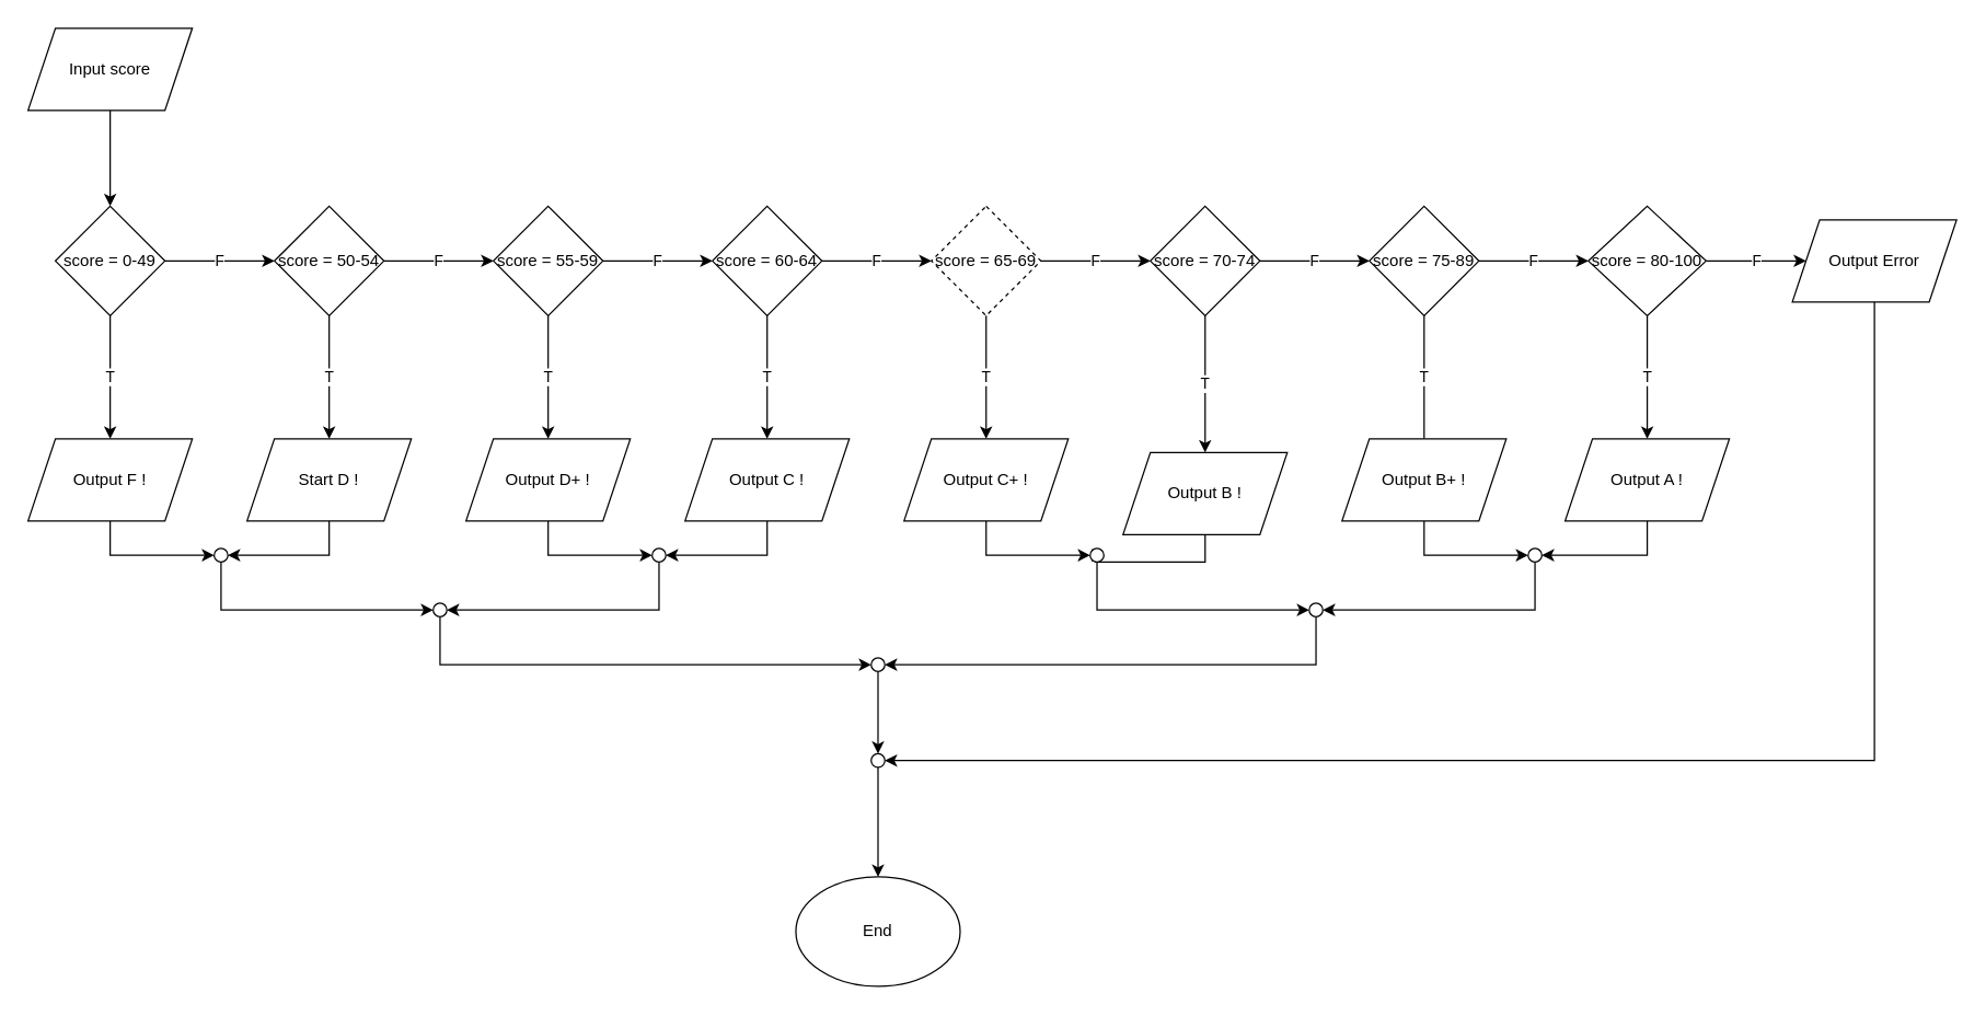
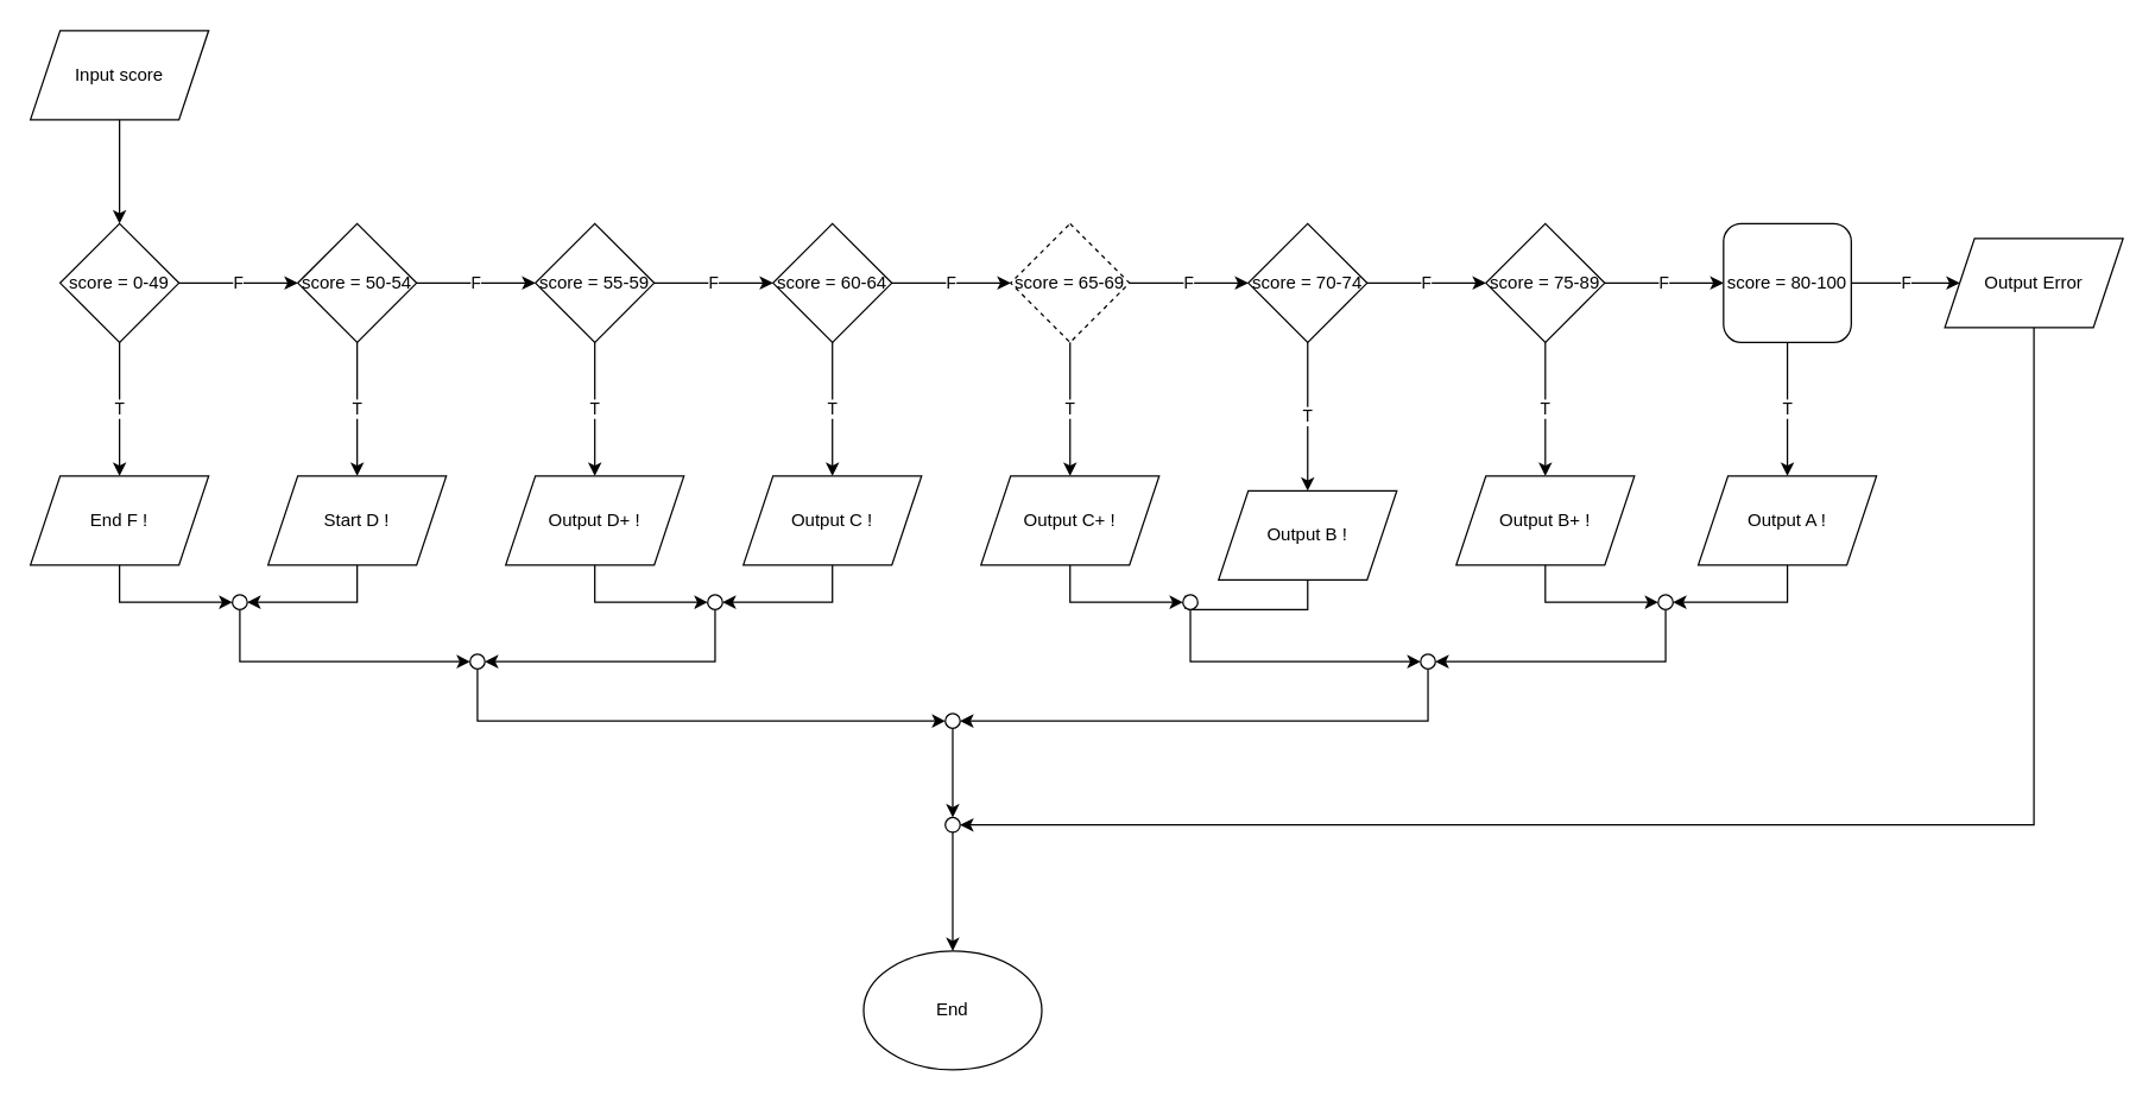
  <mxCell id="0" />
  <mxCell id="1" parent="0" />
  <mxCell id="2" value="" style="edgeStyle=orthogonalEdgeStyle;rounded=0;orthogonalLoop=1;jettySize=auto;html=1;" edge="1" parent="1" source="3" target="6"><mxGeometry relative="1" as="geometry" /></mxCell>
  <mxCell id="3" value="Input score" style="shape=parallelogram;perimeter=parallelogramPerimeter;whiteSpace=wrap;html=1;fixedSize=1;" vertex="1" parent="1"><mxGeometry x="20" y="20" width="120" height="60" as="geometry" /></mxCell>
  <mxCell id="4" value="F" style="edgeStyle=orthogonalEdgeStyle;rounded=0;orthogonalLoop=1;jettySize=auto;html=1;" edge="1" parent="1" source="6" target="9"><mxGeometry relative="1" as="geometry" /></mxCell>
  <mxCell id="5" value="T" style="edgeStyle=orthogonalEdgeStyle;rounded=0;orthogonalLoop=1;jettySize=auto;html=1;" edge="1" parent="1" source="6" target="31"><mxGeometry relative="1" as="geometry" /></mxCell>
  <mxCell id="6" value="score = 0-49" style="rhombus;whiteSpace=wrap;html=1;" vertex="1" parent="1"><mxGeometry x="40" y="150" width="80" height="80" as="geometry" /></mxCell>
  <mxCell id="7" value="F" style="edgeStyle=orthogonalEdgeStyle;rounded=0;orthogonalLoop=1;jettySize=auto;html=1;" edge="1" parent="1" source="9" target="12"><mxGeometry relative="1" as="geometry" /></mxCell>
  <mxCell id="8" value="T" style="edgeStyle=orthogonalEdgeStyle;rounded=0;orthogonalLoop=1;jettySize=auto;html=1;" edge="1" parent="1" source="9" target="33"><mxGeometry relative="1" as="geometry" /></mxCell>
  <mxCell id="9" value="score = 50-54" style="rhombus;whiteSpace=wrap;html=1;" vertex="1" parent="1"><mxGeometry x="200" y="150" width="80" height="80" as="geometry" /></mxCell>
  <mxCell id="10" value="F" style="edgeStyle=orthogonalEdgeStyle;rounded=0;orthogonalLoop=1;jettySize=auto;html=1;" edge="1" parent="1" source="12" target="15"><mxGeometry relative="1" as="geometry" /></mxCell>
  <mxCell id="11" value="T" style="edgeStyle=orthogonalEdgeStyle;rounded=0;orthogonalLoop=1;jettySize=auto;html=1;" edge="1" parent="1" source="12" target="35"><mxGeometry relative="1" as="geometry" /></mxCell>
  <mxCell id="12" value="score = 55-59" style="rhombus;whiteSpace=wrap;html=1;" vertex="1" parent="1"><mxGeometry x="360" y="150" width="80" height="80" as="geometry" /></mxCell>
  <mxCell id="13" value="F" style="edgeStyle=orthogonalEdgeStyle;rounded=0;orthogonalLoop=1;jettySize=auto;html=1;" edge="1" parent="1" source="15" target="18"><mxGeometry relative="1" as="geometry" /></mxCell>
  <mxCell id="14" value="T" style="edgeStyle=orthogonalEdgeStyle;rounded=0;orthogonalLoop=1;jettySize=auto;html=1;" edge="1" parent="1" source="15" target="37"><mxGeometry relative="1" as="geometry" /></mxCell>
  <mxCell id="15" value="score = 60-64" style="rhombus;whiteSpace=wrap;html=1;" vertex="1" parent="1"><mxGeometry x="520" y="150" width="80" height="80" as="geometry" /></mxCell>
  <mxCell id="16" value="F" style="edgeStyle=orthogonalEdgeStyle;rounded=0;orthogonalLoop=1;jettySize=auto;html=1;" edge="1" parent="1" source="18" target="21"><mxGeometry relative="1" as="geometry" /></mxCell>
  <mxCell id="17" value="T" style="edgeStyle=orthogonalEdgeStyle;rounded=0;orthogonalLoop=1;jettySize=auto;html=1;" edge="1" parent="1" source="18" target="39"><mxGeometry relative="1" as="geometry" /></mxCell>
  <mxCell id="18" value="score = 65-69" style="rhombus;whiteSpace=wrap;html=1;dashed=1;" vertex="1" parent="1"><mxGeometry x="680" y="150" width="80" height="80" as="geometry" /></mxCell>
  <mxCell id="19" value="F" style="edgeStyle=orthogonalEdgeStyle;rounded=0;orthogonalLoop=1;jettySize=auto;html=1;" edge="1" parent="1" source="21" target="24"><mxGeometry relative="1" as="geometry" /></mxCell>
  <mxCell id="20" value="T" style="edgeStyle=orthogonalEdgeStyle;rounded=0;orthogonalLoop=1;jettySize=auto;html=1;" edge="1" parent="1" source="21" target="41"><mxGeometry relative="1" as="geometry" /></mxCell>
  <mxCell id="21" value="score = 70-74" style="rhombus;whiteSpace=wrap;html=1;" vertex="1" parent="1"><mxGeometry x="840" y="150" width="80" height="80" as="geometry" /></mxCell>
  <mxCell id="22" value="F" style="edgeStyle=orthogonalEdgeStyle;rounded=0;orthogonalLoop=1;jettySize=auto;html=1;" edge="1" parent="1" source="24" target="27"><mxGeometry relative="1" as="geometry" /></mxCell>
- <mxCell id="23" value="T" style="edgeStyle=orthogonalEdgeStyle;rounded=0;orthogonalLoop=1;jettySize=auto;html=1;endArrow=none;" edge="1" parent="1" source="24" target="43"><mxGeometry relative="1" as="geometry" /></mxCell>
+ <mxCell id="23" value="T" style="edgeStyle=orthogonalEdgeStyle;rounded=0;orthogonalLoop=1;jettySize=auto;html=1;" edge="1" parent="1" source="24" target="43"><mxGeometry relative="1" as="geometry" /></mxCell>
  <mxCell id="24" value="score = 75-89" style="rhombus;whiteSpace=wrap;html=1;" vertex="1" parent="1"><mxGeometry x="1000" y="150" width="80" height="80" as="geometry" /></mxCell>
  <mxCell id="25" value="F" style="edgeStyle=orthogonalEdgeStyle;rounded=0;orthogonalLoop=1;jettySize=auto;html=1;" edge="1" parent="1" source="27" target="29"><mxGeometry relative="1" as="geometry" /></mxCell>
  <mxCell id="26" value="T" style="edgeStyle=orthogonalEdgeStyle;rounded=0;orthogonalLoop=1;jettySize=auto;html=1;" edge="1" parent="1" source="27" target="45"><mxGeometry relative="1" as="geometry" /></mxCell>
- <mxCell id="27" value="score = 80-100" style="rhombus;whiteSpace=wrap;html=1;" vertex="1" parent="1"><mxGeometry x="1160" y="150" width="86" height="80" as="geometry" /></mxCell>
+ <mxCell id="27" value="score = 80-100" style="whiteSpace=wrap;html=1;rounded=1;" vertex="1" parent="1"><mxGeometry x="1160" y="150" width="86" height="80" as="geometry" /></mxCell>
  <mxCell id="28" style="edgeStyle=orthogonalEdgeStyle;rounded=0;orthogonalLoop=1;jettySize=auto;html=1;exitX=0.5;exitY=1;exitDx=0;exitDy=0;entryX=1;entryY=0.5;entryDx=0;entryDy=0;" edge="1" parent="1" source="29" target="61"><mxGeometry relative="1" as="geometry" /></mxCell>
  <mxCell id="29" value="Output Error" style="shape=parallelogram;perimeter=parallelogramPerimeter;whiteSpace=wrap;html=1;fixedSize=1;" vertex="1" parent="1"><mxGeometry x="1309" y="160" width="120" height="60" as="geometry" /></mxCell>
  <mxCell id="30" style="edgeStyle=orthogonalEdgeStyle;rounded=0;orthogonalLoop=1;jettySize=auto;html=1;exitX=0.5;exitY=1;exitDx=0;exitDy=0;entryX=0;entryY=0.5;entryDx=0;entryDy=0;" edge="1" parent="1" source="31" target="47"><mxGeometry relative="1" as="geometry" /></mxCell>
- <mxCell id="31" value="Output F !" style="shape=parallelogram;perimeter=parallelogramPerimeter;whiteSpace=wrap;html=1;fixedSize=1;" vertex="1" parent="1"><mxGeometry x="20" y="320" width="120" height="60" as="geometry" /></mxCell>
+ <mxCell id="31" value="End F !" style="shape=parallelogram;perimeter=parallelogramPerimeter;whiteSpace=wrap;html=1;fixedSize=1;" vertex="1" parent="1"><mxGeometry x="20" y="320" width="120" height="60" as="geometry" /></mxCell>
  <mxCell id="32" style="edgeStyle=orthogonalEdgeStyle;rounded=0;orthogonalLoop=1;jettySize=auto;html=1;exitX=0.5;exitY=1;exitDx=0;exitDy=0;entryX=1;entryY=0.5;entryDx=0;entryDy=0;" edge="1" parent="1" source="33" target="47"><mxGeometry relative="1" as="geometry" /></mxCell>
  <mxCell id="33" value="Start D !" style="shape=parallelogram;perimeter=parallelogramPerimeter;whiteSpace=wrap;html=1;fixedSize=1;" vertex="1" parent="1"><mxGeometry x="180" y="320" width="120" height="60" as="geometry" /></mxCell>
  <mxCell id="34" style="edgeStyle=orthogonalEdgeStyle;rounded=0;orthogonalLoop=1;jettySize=auto;html=1;exitX=0.5;exitY=1;exitDx=0;exitDy=0;entryX=0;entryY=0.5;entryDx=0;entryDy=0;" edge="1" parent="1" source="35" target="49"><mxGeometry relative="1" as="geometry" /></mxCell>
  <mxCell id="35" value="Output D+ !" style="shape=parallelogram;perimeter=parallelogramPerimeter;whiteSpace=wrap;html=1;fixedSize=1;" vertex="1" parent="1"><mxGeometry x="340" y="320" width="120" height="60" as="geometry" /></mxCell>
  <mxCell id="36" style="edgeStyle=orthogonalEdgeStyle;rounded=0;orthogonalLoop=1;jettySize=auto;html=1;exitX=0.5;exitY=1;exitDx=0;exitDy=0;entryX=1;entryY=0.5;entryDx=0;entryDy=0;" edge="1" parent="1" source="37" target="49"><mxGeometry relative="1" as="geometry" /></mxCell>
  <mxCell id="37" value="Output C !" style="shape=parallelogram;perimeter=parallelogramPerimeter;whiteSpace=wrap;html=1;fixedSize=1;" vertex="1" parent="1"><mxGeometry x="500" y="320" width="120" height="60" as="geometry" /></mxCell>
  <mxCell id="38" style="edgeStyle=orthogonalEdgeStyle;rounded=0;orthogonalLoop=1;jettySize=auto;html=1;exitX=0.5;exitY=1;exitDx=0;exitDy=0;entryX=0;entryY=0.5;entryDx=0;entryDy=0;" edge="1" parent="1" source="39" target="51"><mxGeometry relative="1" as="geometry" /></mxCell>
  <mxCell id="39" value="Output C+ !" style="shape=parallelogram;perimeter=parallelogramPerimeter;whiteSpace=wrap;html=1;fixedSize=1;" vertex="1" parent="1"><mxGeometry x="660" y="320" width="120" height="60" as="geometry" /></mxCell>
  <mxCell id="40" style="edgeStyle=orthogonalEdgeStyle;rounded=0;orthogonalLoop=1;jettySize=auto;html=1;exitX=0.5;exitY=1;exitDx=0;exitDy=0;entryX=1;entryY=0.5;entryDx=0;entryDy=0;" edge="1" parent="1" source="41" target="51"><mxGeometry relative="1" as="geometry" /></mxCell>
  <mxCell id="41" value="Output B !" style="shape=parallelogram;perimeter=parallelogramPerimeter;whiteSpace=wrap;html=1;fixedSize=1;" vertex="1" parent="1"><mxGeometry x="820" y="330" width="120" height="60" as="geometry" /></mxCell>
  <mxCell id="42" style="edgeStyle=orthogonalEdgeStyle;rounded=0;orthogonalLoop=1;jettySize=auto;html=1;exitX=0.5;exitY=1;exitDx=0;exitDy=0;entryX=0;entryY=0.5;entryDx=0;entryDy=0;" edge="1" parent="1" source="43" target="53"><mxGeometry relative="1" as="geometry" /></mxCell>
  <mxCell id="43" value="Output B+ !" style="shape=parallelogram;perimeter=parallelogramPerimeter;whiteSpace=wrap;html=1;fixedSize=1;" vertex="1" parent="1"><mxGeometry x="980" y="320" width="120" height="60" as="geometry" /></mxCell>
  <mxCell id="44" style="edgeStyle=orthogonalEdgeStyle;rounded=0;orthogonalLoop=1;jettySize=auto;html=1;exitX=0.5;exitY=1;exitDx=0;exitDy=0;entryX=1;entryY=0.5;entryDx=0;entryDy=0;" edge="1" parent="1" source="45" target="53"><mxGeometry relative="1" as="geometry" /></mxCell>
  <mxCell id="45" value="Output A !" style="shape=parallelogram;perimeter=parallelogramPerimeter;whiteSpace=wrap;html=1;fixedSize=1;" vertex="1" parent="1"><mxGeometry x="1143" y="320" width="120" height="60" as="geometry" /></mxCell>
  <mxCell id="46" style="edgeStyle=orthogonalEdgeStyle;rounded=0;orthogonalLoop=1;jettySize=auto;html=1;exitX=0.5;exitY=1;exitDx=0;exitDy=0;entryX=0;entryY=0.5;entryDx=0;entryDy=0;" edge="1" parent="1" source="47" target="55"><mxGeometry relative="1" as="geometry" /></mxCell>
  <mxCell id="47" value="" style="ellipse;whiteSpace=wrap;html=1;aspect=fixed;" vertex="1" parent="1"><mxGeometry x="156" y="400" width="10" height="10" as="geometry" /></mxCell>
  <mxCell id="48" style="edgeStyle=orthogonalEdgeStyle;rounded=0;orthogonalLoop=1;jettySize=auto;html=1;exitX=0.5;exitY=1;exitDx=0;exitDy=0;entryX=1;entryY=0.5;entryDx=0;entryDy=0;" edge="1" parent="1" source="49" target="55"><mxGeometry relative="1" as="geometry" /></mxCell>
  <mxCell id="49" value="" style="ellipse;whiteSpace=wrap;html=1;aspect=fixed;" vertex="1" parent="1"><mxGeometry x="476" y="400" width="10" height="10" as="geometry" /></mxCell>
  <mxCell id="50" style="edgeStyle=orthogonalEdgeStyle;rounded=0;orthogonalLoop=1;jettySize=auto;html=1;exitX=0.5;exitY=1;exitDx=0;exitDy=0;entryX=0;entryY=0.5;entryDx=0;entryDy=0;" edge="1" parent="1" source="51" target="57"><mxGeometry relative="1" as="geometry" /></mxCell>
  <mxCell id="51" value="" style="ellipse;whiteSpace=wrap;html=1;aspect=fixed;" vertex="1" parent="1"><mxGeometry x="796" y="400" width="10" height="10" as="geometry" /></mxCell>
  <mxCell id="52" style="edgeStyle=orthogonalEdgeStyle;rounded=0;orthogonalLoop=1;jettySize=auto;html=1;exitX=0.5;exitY=1;exitDx=0;exitDy=0;entryX=1;entryY=0.5;entryDx=0;entryDy=0;" edge="1" parent="1" source="53" target="57"><mxGeometry relative="1" as="geometry" /></mxCell>
  <mxCell id="53" value="" style="ellipse;whiteSpace=wrap;html=1;aspect=fixed;" vertex="1" parent="1"><mxGeometry x="1116" y="400" width="10" height="10" as="geometry" /></mxCell>
  <mxCell id="54" style="edgeStyle=orthogonalEdgeStyle;rounded=0;orthogonalLoop=1;jettySize=auto;html=1;exitX=0.5;exitY=1;exitDx=0;exitDy=0;entryX=0;entryY=0.5;entryDx=0;entryDy=0;" edge="1" parent="1" source="55" target="59"><mxGeometry relative="1" as="geometry" /></mxCell>
  <mxCell id="55" value="" style="ellipse;whiteSpace=wrap;html=1;aspect=fixed;" vertex="1" parent="1"><mxGeometry x="316" y="440" width="10" height="10" as="geometry" /></mxCell>
  <mxCell id="56" style="edgeStyle=orthogonalEdgeStyle;rounded=0;orthogonalLoop=1;jettySize=auto;html=1;exitX=0.5;exitY=1;exitDx=0;exitDy=0;entryX=1;entryY=0.5;entryDx=0;entryDy=0;" edge="1" parent="1" source="57" target="59"><mxGeometry relative="1" as="geometry" /></mxCell>
  <mxCell id="57" value="" style="ellipse;whiteSpace=wrap;html=1;aspect=fixed;" vertex="1" parent="1"><mxGeometry x="956" y="440" width="10" height="10" as="geometry" /></mxCell>
  <mxCell id="58" style="edgeStyle=orthogonalEdgeStyle;rounded=0;orthogonalLoop=1;jettySize=auto;html=1;exitX=0.5;exitY=1;exitDx=0;exitDy=0;entryX=0.5;entryY=0;entryDx=0;entryDy=0;" edge="1" parent="1" source="59" target="61"><mxGeometry relative="1" as="geometry" /></mxCell>
  <mxCell id="59" value="" style="ellipse;whiteSpace=wrap;html=1;aspect=fixed;" vertex="1" parent="1"><mxGeometry x="636" y="480" width="10" height="10" as="geometry" /></mxCell>
  <mxCell id="60" value="" style="edgeStyle=orthogonalEdgeStyle;rounded=0;orthogonalLoop=1;jettySize=auto;html=1;" edge="1" parent="1" source="61" target="62"><mxGeometry relative="1" as="geometry" /></mxCell>
  <mxCell id="61" value="" style="ellipse;whiteSpace=wrap;html=1;aspect=fixed;" vertex="1" parent="1"><mxGeometry x="636" y="550" width="10" height="10" as="geometry" /></mxCell>
  <mxCell id="62" value="End" style="ellipse;whiteSpace=wrap;html=1;" vertex="1" parent="1"><mxGeometry x="581" y="640" width="120" height="80" as="geometry" /></mxCell>
